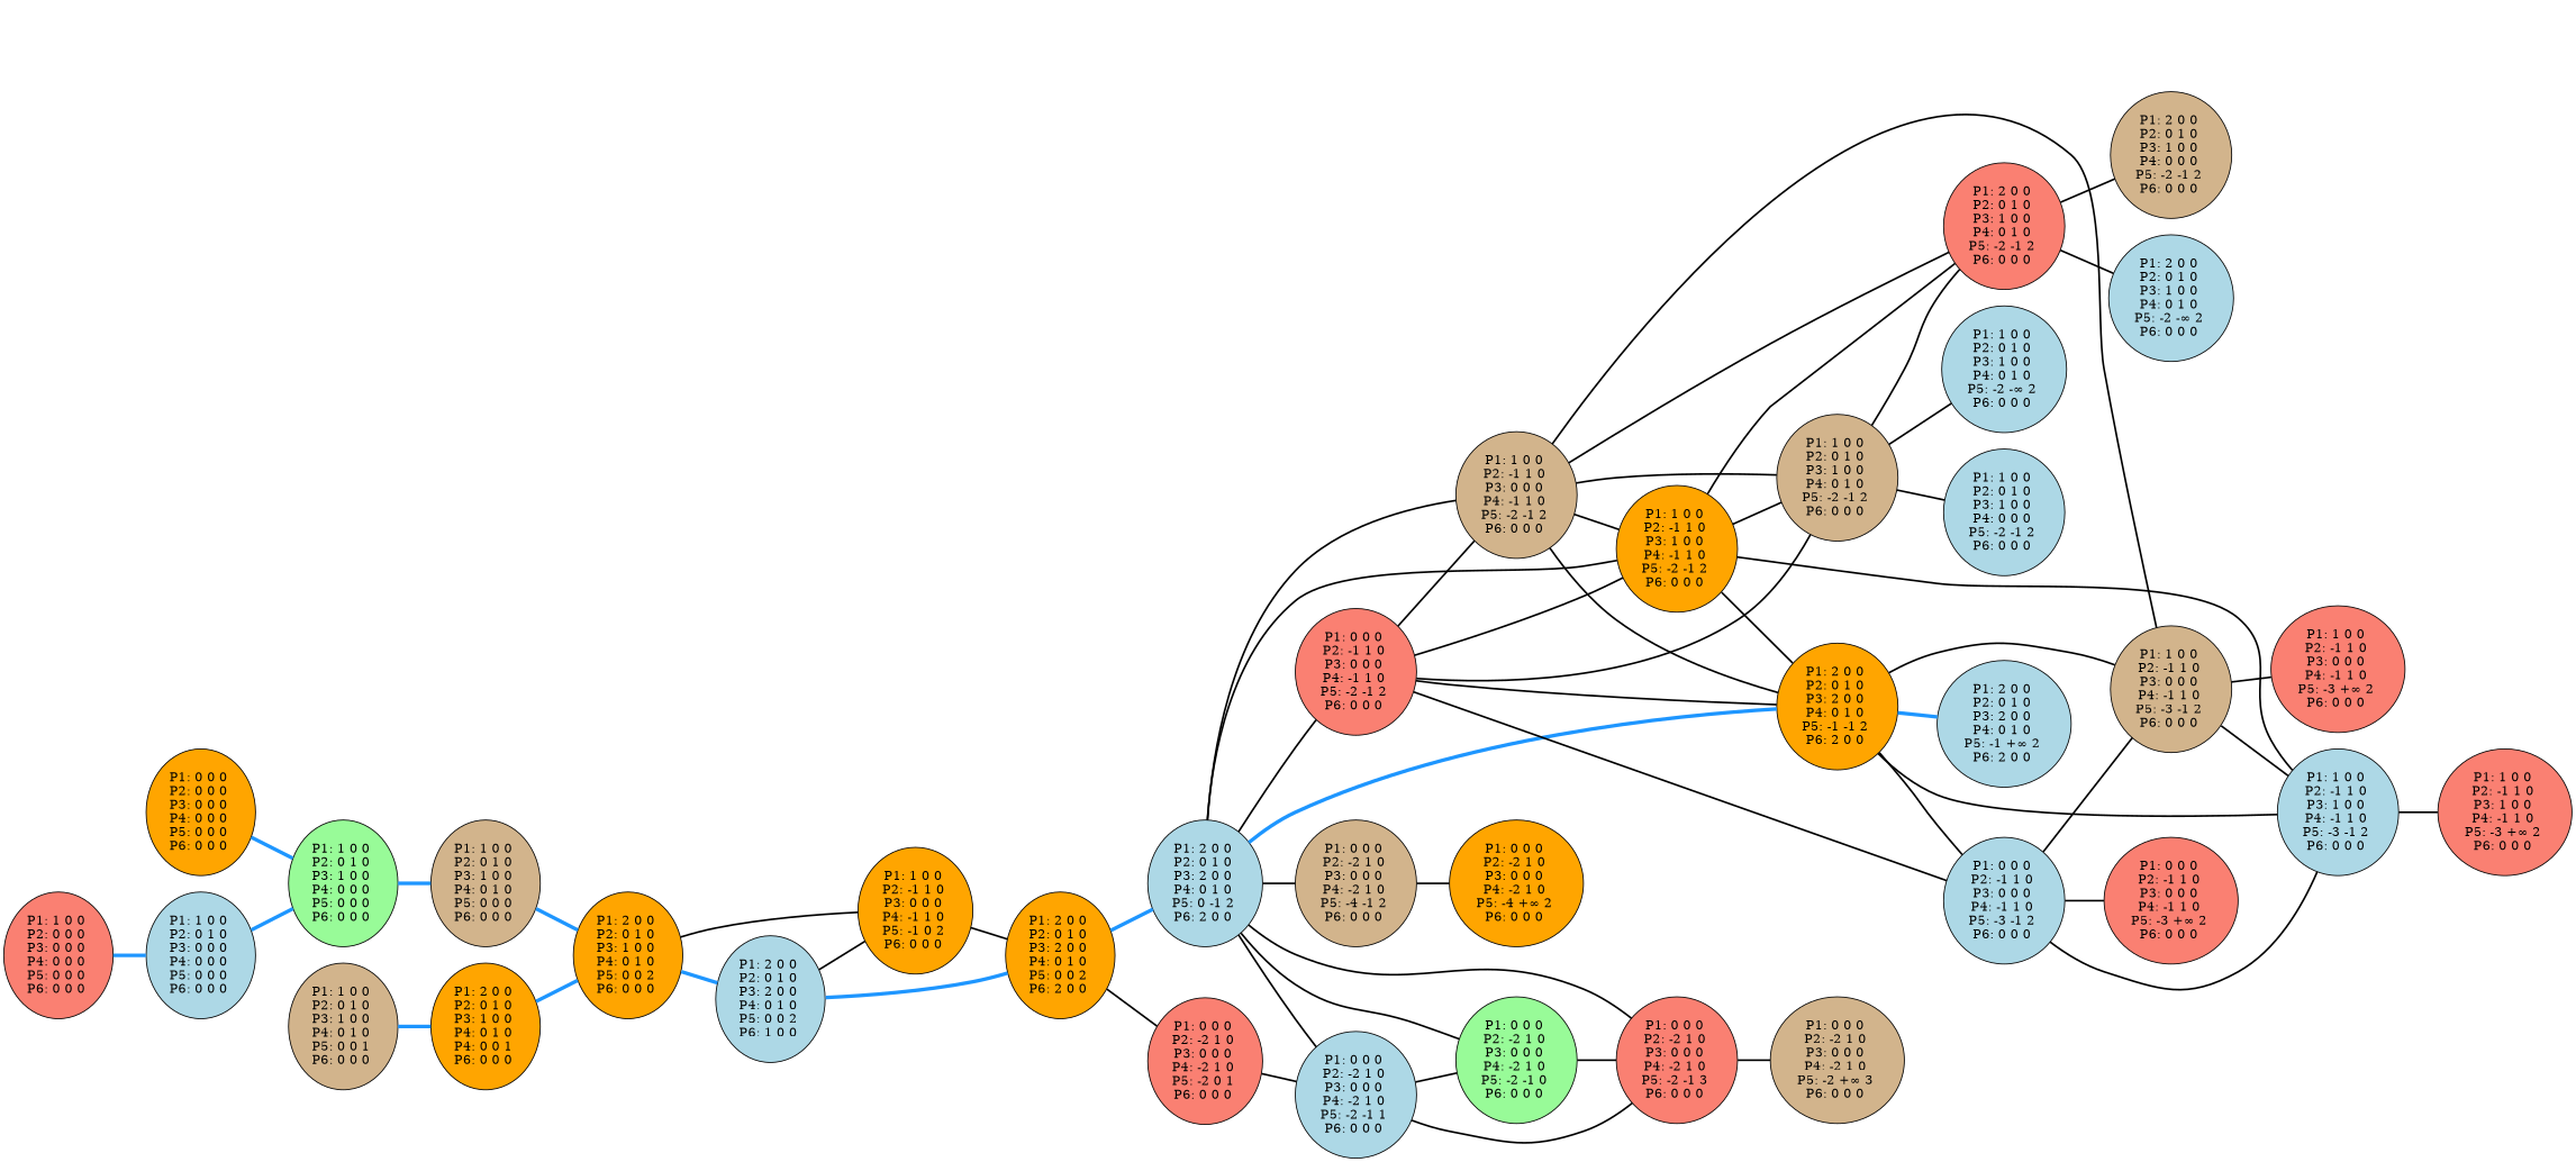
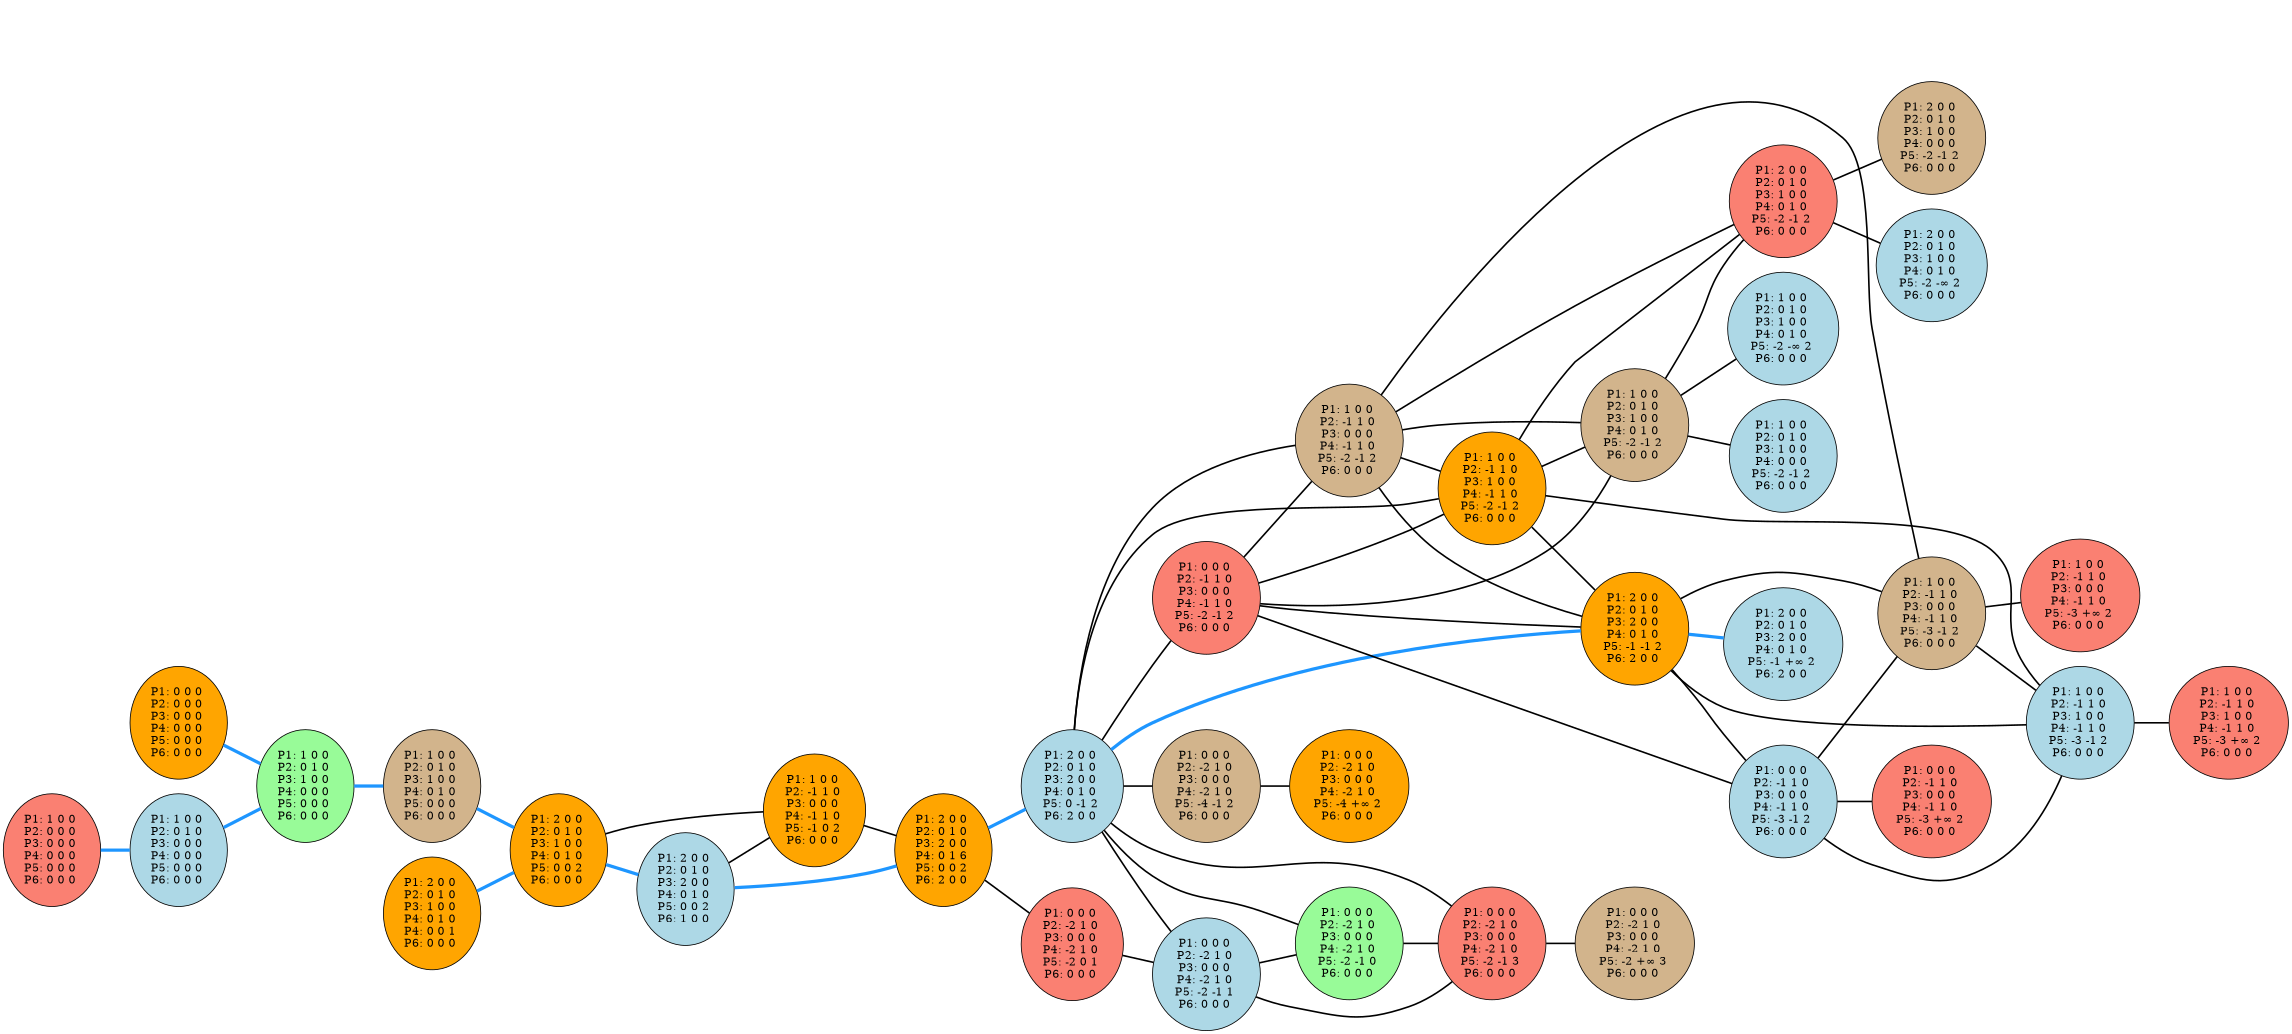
  graph {
    color=black
    rankdir=LR
    node [fillcolor=lightblue style=filled]
    edge [color=black style=bold]
    n1 [fillcolor=orange label="P1: 0 0 0 \nP2: 0 0 0 \nP3: 0 0 0 \nP4: 0 0 0 \nP5: 0 0 0 \nP6: 0 0 0 \n"]
    n2 [fillcolor=palegreen label="P1: 1 0 0 \nP2: 0 1 0 \nP3: 1 0 0 \nP4: 0 0 0 \nP5: 0 0 0 \nP6: 0 0 0 \n"]
    n3 [fillcolor=salmon label="P1: 1 0 0 \nP2: 0 0 0 \nP3: 0 0 0 \nP4: 0 0 0 \nP5: 0 0 0 \nP6: 0 0 0 \n"]
    n4 [label="P1: 1 0 0 \nP2: 0 1 0 \nP3: 0 0 0 \nP4: 0 0 0 \nP5: 0 0 0 \nP6: 0 0 0 \n"]
    n5 [fillcolor=tan label="P1: 1 0 0 \nP2: 0 1 0 \nP3: 1 0 0 \nP4: 0 1 0 \nP5: 0 0 0 \nP6: 0 0 0 \n"]
    n6 [fillcolor=orange label="P1: 2 0 0 \nP2: 0 1 0 \nP3: 1 0 0 \nP4: 0 1 0 \nP5: 0 0 2 \nP6: 0 0 0 \n"]
-   n7 [fillcolor=tan label="P1: 1 0 0 \nP2: 0 1 0 \nP3: 1 0 0 \nP4: 0 1 0 \nP5: 0 0 1 \nP6: 0 0 0 \n"]
    n8 [fillcolor=orange label="P1: 2 0 0 \nP2: 0 1 0 \nP3: 1 0 0 \nP4: 0 1 0 \nP4: 0 0 1 \nP6: 0 0 0 \n"]
    n9 [label="P1: 2 0 0 \nP2: 0 1 0 \nP3: 2 0 0 \nP4: 0 1 0 \nP5: 0 0 2 \nP6: 1 0 0 \n"]
    n10 [fillcolor=orange label="P1: 1 0 0 \nP2: -1 1 0 \nP3: 0 0 0 \nP4: -1 1 0 \nP5: -1 0 2 \nP6: 0 0 0 \n"]
-   n11 [fillcolor=orange label="P1: 2 0 0 \nP2: 0 1 0 \nP3: 2 0 0 \nP4: 0 1 0 \nP5: 0 0 2 \nP6: 2 0 0 \n"]
+   n11 [fillcolor=orange label="P1: 2 0 0 \nP2: 0 1 0 \nP3: 2 0 0 \nP4: 0 1 6 \nP5: 0 0 2 \nP6: 2 0 0 \n"]
    n12 [label="P1: 2 0 0 \nP2: 0 1 0 \nP3: 2 0 0 \nP4: 0 1 0 \nP5: 0 -1 2 \nP6: 2 0 0 \n"]
    n13 [fillcolor=salmon label="P1: 0 0 0 \nP2: -2 1 0 \nP3: 0 0 0 \nP4: -2 1 0 \nP5: -2 0 1 \nP6: 0 0 0 \n"]
    n14 [fillcolor=salmon label="P1: 0 0 0 \nP2: -1 1 0 \nP3: 0 0 0 \nP4: -1 1 0 \nP5: -2 -1 2 \nP6: 0 0 0 \n"]
    n15 [fillcolor=tan label="P1: 1 0 0 \nP2: -1 1 0 \nP3: 0 0 0 \nP4: -1 1 0 \nP5: -2 -1 2 \nP6: 0 0 0 \n"]
    n16 [fillcolor=orange label="P1: 1 0 0 \nP2: -1 1 0 \nP3: 1 0 0 \nP4: -1 1 0 \nP5: -2 -1 2 \nP6: 0 0 0 \n"]
    n17 [fillcolor=orange label="P1: 2 0 0 \nP2: 0 1 0 \nP3: 2 0 0 \nP4: 0 1 0 \nP5: -1 -1 2 \nP6: 2 0 0 \n"]
    n18 [fillcolor=tan label="P1: 0 0 0 \nP2: -2 1 0 \nP3: 0 0 0 \nP4: -2 1 0 \nP5: -4 -1 2 \nP6: 0 0 0 \n"]
    n19 [label="P1: 0 0 0 \nP2: -2 1 0 \nP3: 0 0 0 \nP4: -2 1 0 \nP5: -2 -1 1 \nP6: 0 0 0 \n"]
    n20 [fillcolor=palegreen label="P1: 0 0 0 \nP2: -2 1 0 \nP3: 0 0 0 \nP4: -2 1 0 \nP5: -2 -1 0 \nP6: 0 0 0 \n"]
    n21 [fillcolor=salmon label="P1: 0 0 0 \nP2: -2 1 0 \nP3: 0 0 0 \nP4: -2 1 0 \nP5: -2 -1 3 \nP6: 0 0 0 \n"]
    n22 [fillcolor=tan label="P1: 1 0 0 \nP2: 0 1 0 \nP3: 1 0 0 \nP4: 0 1 0 \nP5: -2 -1 2 \nP6: 0 0 0 \n"]
    n23 [label="P1: 0 0 0 \nP2: -1 1 0 \nP3: 0 0 0 \nP4: -1 1 0 \nP5: -3 -1 2 \nP6: 0 0 0 \n"]
    n24 [fillcolor=salmon label="P1: 2 0 0 \nP2: 0 1 0 \nP3: 1 0 0 \nP4: 0 1 0 \nP5: -2 -1 2 \nP6: 0 0 0 \n"]
    n25 [fillcolor=tan label="P1: 1 0 0 \nP2: -1 1 0 \nP3: 0 0 0 \nP4: -1 1 0 \nP5: -3 -1 2 \nP6: 0 0 0 \n"]
    n26 [label="P1: 1 0 0 \nP2: -1 1 0 \nP3: 1 0 0 \nP4: -1 1 0 \nP5: -3 -1 2 \nP6: 0 0 0 \n"]
    n27 [label="P1: 2 0 0 \nP2: 0 1 0 \nP3: 2 0 0 \nP4: 0 1 0 \nP5: -1 +∞ 2 \nP6: 2 0 0 \n"]
    n28 [fillcolor=orange label="P1: 0 0 0 \nP2: -2 1 0 \nP3: 0 0 0 \nP4: -2 1 0 \nP5: -4 +∞ 2 \nP6: 0 0 0 \n"]
    n29 [fillcolor=tan label="P1: 0 0 0 \nP2: -2 1 0 \nP3: 0 0 0 \nP4: -2 1 0 \nP5: -2 +∞ 3 \nP6: 0 0 0 \n"]
    n30 [label="P1: 1 0 0 \nP2: 0 1 0 \nP3: 1 0 0 \nP4: 0 1 0 \nP5: -2 -∞ 2 \nP6: 0 0 0 \n"]
    n31 [label="P1: 1 0 0 \nP2: 0 1 0 \nP3: 1 0 0 \nP4: 0 0 0 \nP5: -2 -1 2 \nP6: 0 0 0 \n"]
    n32 [fillcolor=salmon label="P1: 0 0 0 \nP2: -1 1 0 \nP3: 0 0 0 \nP4: -1 1 0 \nP5: -3 +∞ 2 \nP6: 0 0 0 \n"]
    n33 [label="P1: 2 0 0 \nP2: 0 1 0 \nP3: 1 0 0 \nP4: 0 1 0 \nP5: -2 -∞ 2 \nP6: 0 0 0 \n"]
    n34 [fillcolor=tan label="P1: 2 0 0 \nP2: 0 1 0 \nP3: 1 0 0 \nP4: 0 0 0 \nP5: -2 -1 2 \nP6: 0 0 0 \n"]
    n35 [fillcolor=salmon label="P1: 1 0 0 \nP2: -1 1 0 \nP3: 0 0 0 \nP4: -1 1 0 \nP5: -3 +∞ 2 \nP6: 0 0 0 \n"]
    n36 [fillcolor=salmon label="P1: 1 0 0 \nP2: -1 1 0 \nP3: 1 0 0 \nP4: -1 1 0 \nP5: -3 +∞ 2 \nP6: 0 0 0 \n"]
    n1 -- n2 [color="#1E96FF" penwidth=4.0]
    n2 -- n5 [color="#1E96FF" penwidth=4.0]
    n3 -- n4 [color="#1E96FF" penwidth=4.0]
    n4 -- n2 [color="#1E96FF" penwidth=4.0]
    n5 -- n6 [color="#1E96FF" penwidth=4.0]
    n6 -- n9 [color="#1E96FF" penwidth=4.0]
    n6 -- n10
-   n7 -- n8 [color="#1E96FF" penwidth=4.0]
    n8 -- n6 [color="#1E96FF" penwidth=4.0]
    n9 -- n10
    n9 -- n11 [color="#1E96FF" penwidth=4.0]
    n10 -- n11
    n11 -- n12 [color="#1E96FF" penwidth=4.0]
    n11 -- n13
    n12 -- n14
    n12 -- n15
    n12 -- n16
    n12 -- n17 [color="#1E96FF" penwidth=4.0]
    n12 -- n18
    n12 -- n19
    n12 -- n20
    n12 -- n21
    n13 -- n19
    n14 -- n15
    n14 -- n16
    n14 -- n17
    n14 -- n22
    n14 -- n23
    n15 -- n16
    n15 -- n17
    n15 -- n22
    n15 -- n24
    n15 -- n25
    n16 -- n17
    n16 -- n22
    n16 -- n24
    n16 -- n26
    n17 -- n23
    n17 -- n25
    n17 -- n26
    n17 -- n27 [color="#1E96FF" penwidth=4.0]
    n18 -- n28
    n19 -- n20
    n19 -- n21
    n20 -- n21
    n21 -- n29
    n22 -- n24
    n22 -- n30
    n22 -- n31
    n23 -- n25
    n23 -- n26
    n23 -- n32
    n24 -- n33
    n24 -- n34
    n25 -- n26
    n25 -- n35
    n26 -- n36
  }
